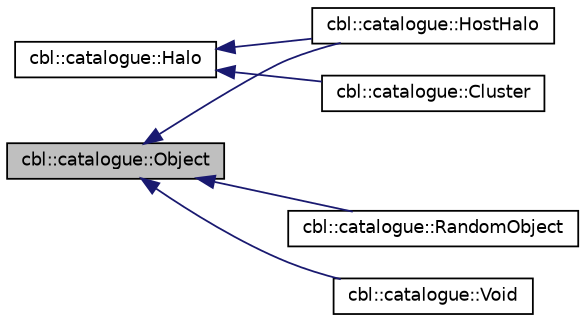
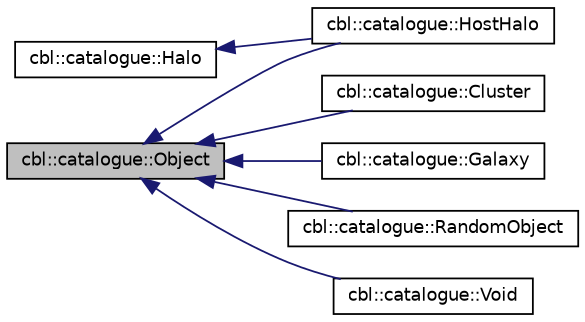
  digraph {
    rankdir=LR
    node [color=black fillcolor=white fontname=Helvetica fontsize=10 shape=record style=filled]
    edge [color=midnightblue dir=back fontname=Helvetica fontsize=10 labelfontname=Helvetica labelfontsize=10 style=solid]
    n1 [fillcolor=grey75 fontcolor=black height=0.2 label="cbl::catalogue::Object" width=0.4]
    n2 [height=0.2 label="cbl::catalogue::Cluster" width=0.4]
+   n3 [height=0.2 label="cbl::catalogue::Galaxy" width=0.4]
    n4 [height=0.2 label="cbl::catalogue::RandomObject" width=0.4]
    n5 [height=0.2 label="cbl::catalogue::Void" width=0.4]
    n6 [height=0.2 label="cbl::catalogue::HostHalo" width=0.4]
    n7 [height=0.2 label="cbl::catalogue::Halo" width=0.4]
-   n7 -> n2
+   n1 -> n2
+   n1 -> n3
    n1 -> n4
    n1 -> n5
    n1 -> n6
    n7 -> n6
  }
